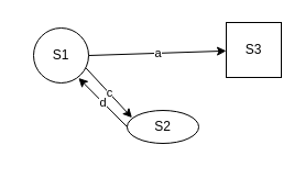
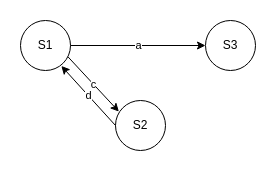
  <mxCell id="0" />
  <mxCell id="1" parent="0" />
- <mxCell id="2" value="S1" style="ellipse;whiteSpace=wrap;html=1;aspect=fixed;" vertex="1" parent="1"><mxGeometry x="30" y="25" width="50" height="50" as="geometry" /></mxCell>
- <mxCell id="3" value="S3" style="whiteSpace=wrap;html=1;aspect=fixed;rounded=0;" vertex="1" parent="1"><mxGeometry x="205" y="20" width="50" height="50" as="geometry" /></mxCell>
- <mxCell id="4" value="S2" style="ellipse;whiteSpace=wrap;html=1;aspect=fixed;" vertex="1" parent="1"><mxGeometry x="115" y="100" width="65" height="30" as="geometry" /></mxCell>
+ <mxCell id="2" value="S1" style="ellipse;whiteSpace=wrap;html=1;aspect=fixed;" vertex="1" parent="1"><mxGeometry x="20" y="20" width="50" height="50" as="geometry" /></mxCell>
+ <mxCell id="3" value="S3" style="ellipse;whiteSpace=wrap;html=1;aspect=fixed;" vertex="1" parent="1"><mxGeometry x="205" y="20" width="50" height="50" as="geometry" /></mxCell>
+ <mxCell id="4" value="S2" style="ellipse;whiteSpace=wrap;html=1;aspect=fixed;" vertex="1" parent="1"><mxGeometry x="115" y="100" width="50" height="50" as="geometry" /></mxCell>
  <mxCell id="5" value="a" style="endArrow=classic;html=1;exitX=1;exitY=0.5;exitDx=0;exitDy=0;fontSize=11;" edge="1" parent="1" source="2" target="3"><mxGeometry width="50" height="50" relative="1" as="geometry"><mxPoint x="-55" y="270" as="sourcePoint" /><mxPoint x="-5" y="220" as="targetPoint" /></mxGeometry></mxCell>
  <mxCell id="6" value="c" style="endArrow=classic;html=1;entryX=0.068;entryY=0.222;entryDx=0;entryDy=0;exitX=0.952;exitY=0.729;exitDx=0;exitDy=0;exitPerimeter=0;entryPerimeter=0;" edge="1" parent="1" source="2" target="4"><mxGeometry width="50" height="50" relative="1" as="geometry"><mxPoint x="-45" y="270" as="sourcePoint" /><mxPoint x="5" y="220" as="targetPoint" /></mxGeometry></mxCell>
  <mxCell id="7" value="d" style="endArrow=classic;html=1;entryX=0.817;entryY=0.909;entryDx=0;entryDy=0;exitX=0;exitY=0.5;exitDx=0;exitDy=0;entryPerimeter=0;" edge="1" parent="1" source="4" target="2"><mxGeometry width="50" height="50" relative="1" as="geometry"><mxPoint x="-55" y="270" as="sourcePoint" /><mxPoint x="-5" y="220" as="targetPoint" /></mxGeometry></mxCell>
